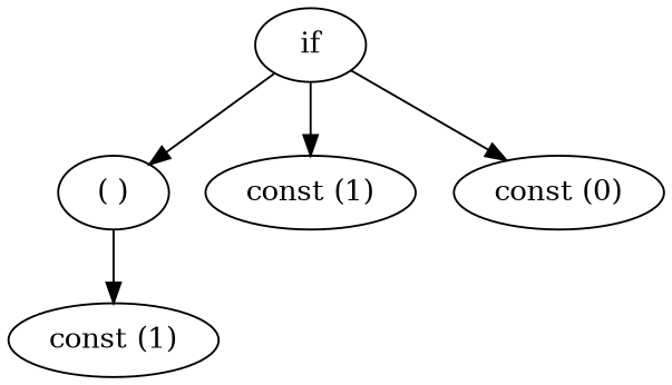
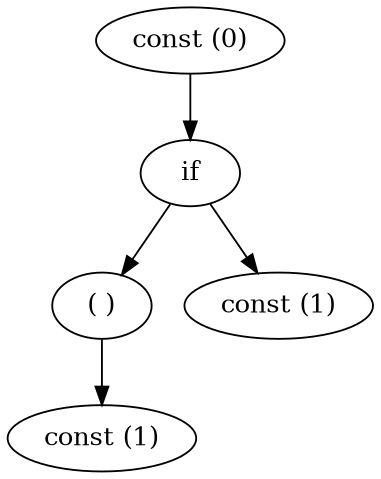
  strict digraph {
    n1 [label=if]
    n2 [label="( )"]
    n3 [label="const (1)"]
    n4 [label="const (0)"]
    n5 [label="const (1)"]
    n1 -> n2
    n1 -> n3
-   n1 -> n4
+   n4 -> n1
    n2 -> n5
  }
